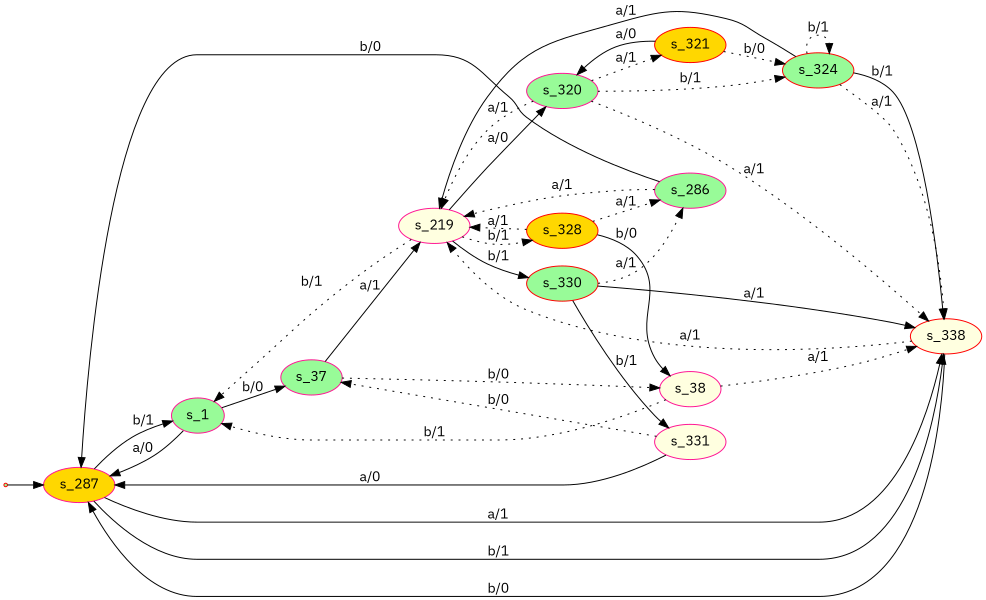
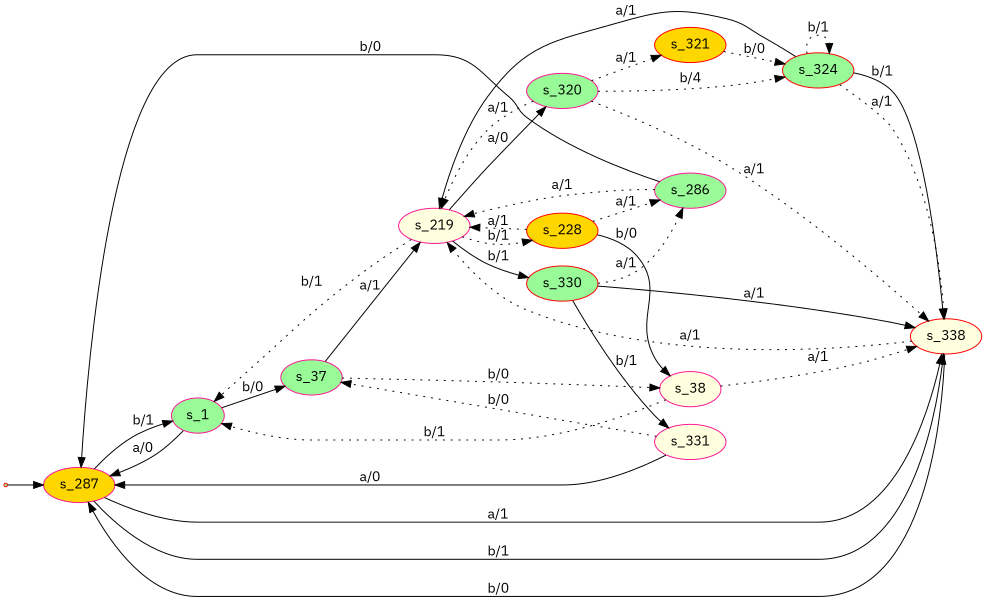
  digraph {
    fontname="IBM Plex Sans"
    rankdir=LR
    node [color=deeppink fillcolor=palegreen fontname="IBM Plex Sans" style=filled]
    edge [fontname="IBM Plex Sans" style=solid]
    s_287 [fillcolor=gold root=true]
    s_1
    s_338 [color=red fillcolor=lightyellow]
    s_37
    s_219 [fillcolor=lightyellow]
    s_38 [fillcolor=lightyellow]
    s_320
-   s_328 [color=red fillcolor=gold]
+   s_328 [color=red fillcolor=gold label=s_228]
    s_330 [color=red]
    s_321 [color=red fillcolor=gold]
    s_324 [color=red]
    s_286
    s_331 [fillcolor=lightyellow]
    qi [color=red shape=point]
    s_287 -> s_1 [label="b/1"]
    s_287 -> s_338 [label="a/1"]
    s_287 -> s_338 [label="b/1"]
    s_1 -> s_287 [label="a/0"]
    s_1 -> s_37 [label="b/0"]
    s_338 -> s_287 [label="b/0"]
    s_338 -> s_219 [label="a/1" style=dotted]
    s_37 -> s_219 [label="a/1"]
    s_37 -> s_38 [label="b/0" style=dotted]
    s_219 -> s_1 [label="b/1" style=dotted]
    s_219 -> s_320 [label="a/0"]
    s_219 -> s_328 [label="b/1" style=dotted]
    s_219 -> s_330 [label="b/1"]
    s_38 -> s_1 [label="b/1" style=dotted]
    s_38 -> s_338 [label="a/1" style=dotted]
    s_320 -> s_338 [label="a/1" style=dotted]
    s_320 -> s_219 [label="a/1" style=dotted]
    s_320 -> s_321 [label="a/1" style=dotted]
-   s_320 -> s_324 [label="b/1" style=dotted]
+   s_320 -> s_324 [label="b/4" style=dotted]
    s_328 -> s_219 [label="a/1" style=dotted]
    s_328 -> s_38 [label="b/0"]
    s_328 -> s_286 [label="a/1" style=dotted]
    s_330 -> s_338 [label="a/1"]
    s_330 -> s_286 [label="a/1" style=dotted]
    s_330 -> s_331 [label="b/1"]
-   s_321 -> s_320 [label="a/0"]
    s_321 -> s_324 [label="b/0" style=dotted]
    s_324 -> s_338 [label="a/1" style=dotted]
    s_324 -> s_338 [label="b/1"]
    s_324 -> s_219 [label="a/1"]
    s_324 -> s_324 [label="b/1" style=dotted]
    s_286 -> s_287 [label="b/0"]
    s_286 -> s_219 [label="a/1" style=dotted]
    s_331 -> s_287 [label="a/0"]
    s_331 -> s_37 [label="b/0" style=dotted]
    qi -> s_287
  }
